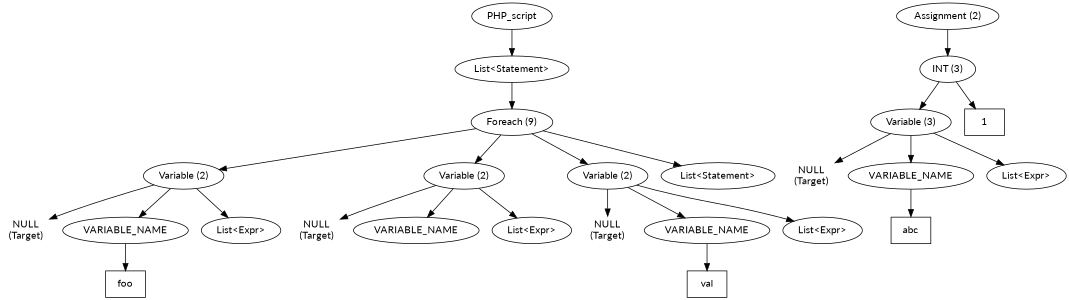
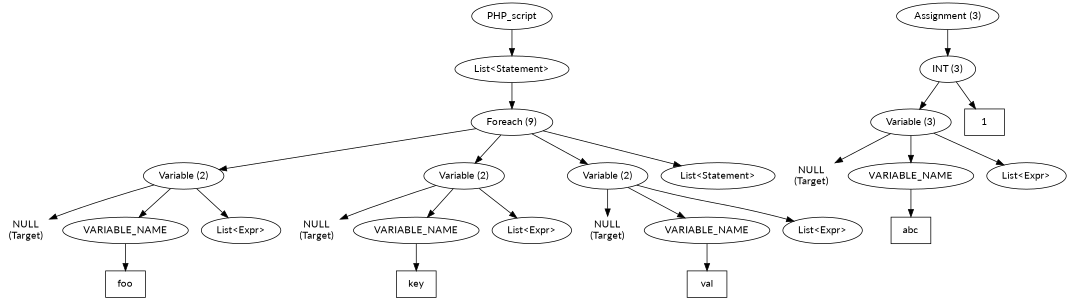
  digraph {
    fontname=Lato
    ordering=out
    node [fontname=Lato]
    edge [fontname=Lato]
    n1 [label=PHP_script]
    n2 [label="List<Statement>"]
    n3 [label="Foreach (9)"]
    n4 [label="Variable (2)"]
    n5 [label="Variable (2)"]
    n6 [label="Variable (2)"]
    n7 [label="List<Statement>"]
    n8 [label="NULL\n(Target)" shape=plaintext]
    n9 [label=VARIABLE_NAME]
    n10 [label="List<Expr>"]
    n11 [label="NULL\n(Target)" shape=plaintext]
    n12 [label=VARIABLE_NAME]
    n13 [label="List<Expr>"]
    n14 [label="NULL\n(Target)" shape=plaintext]
    n15 [label=VARIABLE_NAME]
    n16 [label="List<Expr>"]
    n17 [label=foo shape=box]
+   n18 [label=key shape=box]
    n19 [label=val shape=box]
-   n20 [label="Assignment (2)"]
+   n20 [label="Assignment (3)"]
    n21 [label="INT (3)"]
    n22 [label="Variable (3)"]
    n23 [label="NULL\n(Target)" shape=plaintext]
    n24 [label=VARIABLE_NAME]
    n25 [label="List<Expr>"]
    n26 [label=1 shape=box]
    n27 [label=abc shape=box]
    n1 -> n2
    n2 -> n3
    n3 -> n4
    n3 -> n5
    n3 -> n6
    n3 -> n7
    n4 -> n8
    n4 -> n9
    n4 -> n10
    n5 -> n11
    n5 -> n12
    n5 -> n13
    n6 -> n14
    n6 -> n15
    n6 -> n16
    n9 -> n17
+   n12 -> n18
    n15 -> n19
    n20 -> n21
    n21 -> n22
    n21 -> n26
    n22 -> n23
    n22 -> n24
    n22 -> n25
    n24 -> n27
  }
